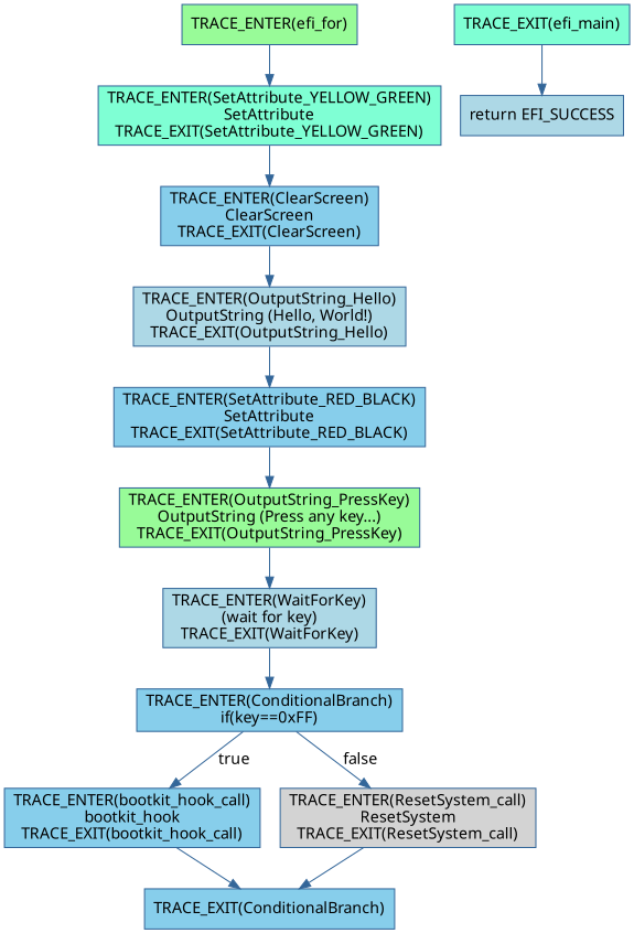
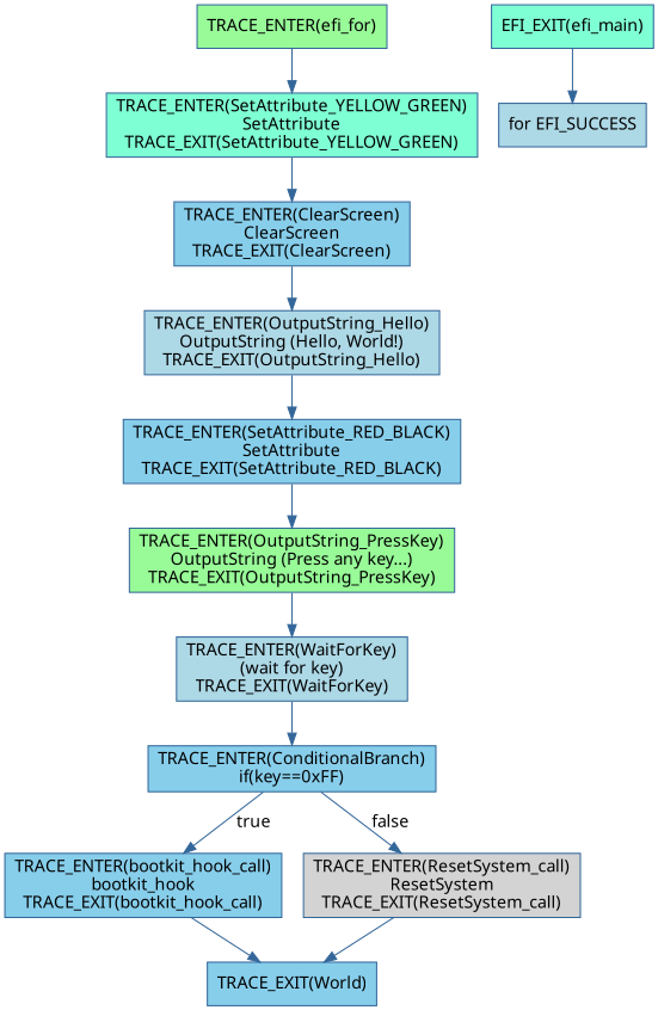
  digraph {
    bgcolor=white
    fontname="Noto Sans"
    rankdir=TB
    node [color="#336699" fillcolor=skyblue fontname="Noto Sans" shape=box style=filled]
    edge [color="#336699" fontname="Noto Sans"]
    n1 [fillcolor=palegreen label="TRACE_ENTER(efi_for)"]
    n2 [fillcolor=aquamarine label="TRACE_ENTER(SetAttribute_YELLOW_GREEN)\nSetAttribute\nTRACE_EXIT(SetAttribute_YELLOW_GREEN)"]
    n3 [label="TRACE_ENTER(ClearScreen)\nClearScreen\nTRACE_EXIT(ClearScreen)"]
    n4 [fillcolor=lightblue label="TRACE_ENTER(OutputString_Hello)\nOutputString (Hello, World!)\nTRACE_EXIT(OutputString_Hello)"]
    n5 [label="TRACE_ENTER(SetAttribute_RED_BLACK)\nSetAttribute\nTRACE_EXIT(SetAttribute_RED_BLACK)"]
    n6 [fillcolor=palegreen label="TRACE_ENTER(OutputString_PressKey)\nOutputString (Press any key...)\nTRACE_EXIT(OutputString_PressKey)"]
    n7 [fillcolor=lightblue label="TRACE_ENTER(WaitForKey)\n(wait for key)\nTRACE_EXIT(WaitForKey)"]
    n8 [label="TRACE_ENTER(ConditionalBranch)\nif(key==0xFF)"]
    n9 [label="TRACE_ENTER(bootkit_hook_call)\nbootkit_hook\nTRACE_EXIT(bootkit_hook_call)"]
    n10 [fillcolor=lightgrey label="TRACE_ENTER(ResetSystem_call)\nResetSystem\nTRACE_EXIT(ResetSystem_call)"]
-   n11 [label="TRACE_EXIT(ConditionalBranch)"]
-   n12 [fillcolor=aquamarine label="TRACE_EXIT(efi_main)"]
-   n13 [fillcolor=lightblue label="return EFI_SUCCESS"]
+   n11 [label="TRACE_EXIT(World)"]
+   n12 [fillcolor=aquamarine label="EFI_EXIT(efi_main)"]
+   n13 [fillcolor=lightblue label="for EFI_SUCCESS"]
    n1 -> n2
    n2 -> n3
    n3 -> n4
    n4 -> n5
    n5 -> n6
    n6 -> n7
    n7 -> n8
    n8 -> n9 [label=true]
    n8 -> n10 [label=false]
    n9 -> n11
    n10 -> n11
    n12 -> n13
  }
